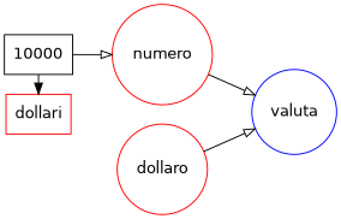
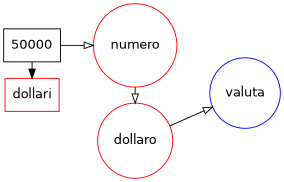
  digraph {
    fontname="DejaVu Sans"
    rankdir=LR
    node [fontname="DejaVu Sans" shape=circle color=red]
    edge [arrowhead=empty fontname="DejaVu Sans"]
-   n1 [label=10000 shape=box color=""]
+   n1 [label=50000 shape=box color=""]
    n2 [label=dollari shape=box]
    n3 [label=numero]
    n4 [label=dollaro]
    n5 [color=blue label=valuta]
    subgraph sub_1 {
      rank=source
      n1
      n2
    }
    subgraph sub_2 {
      rank=same
      n3
      n4
    }
    subgraph sub_3 {
      rank=same
      n5
    }
    subgraph sub_4 {
      rank=same
    }
    subgraph sub_5 {
      rank=same
    }
    n1 -> n2 [arrowhead=normal]
    n1 -> n3
-   n3 -> n5
+   n3 -> n4
    n4 -> n5
  }
